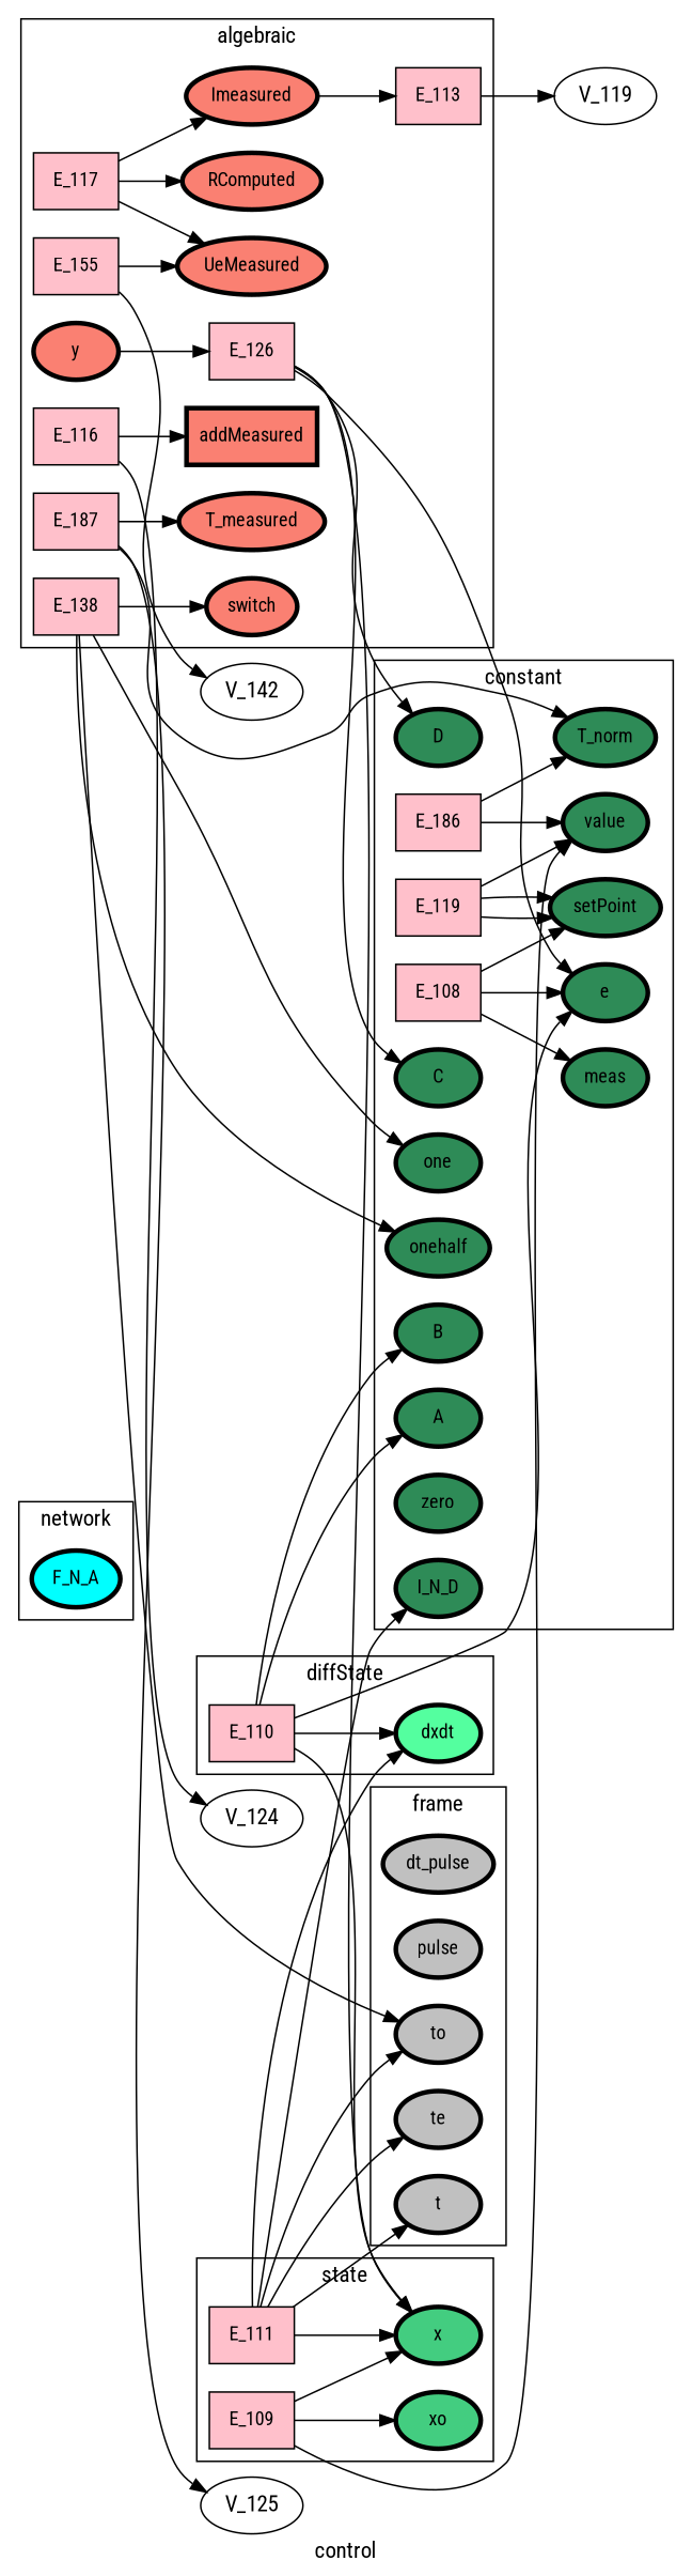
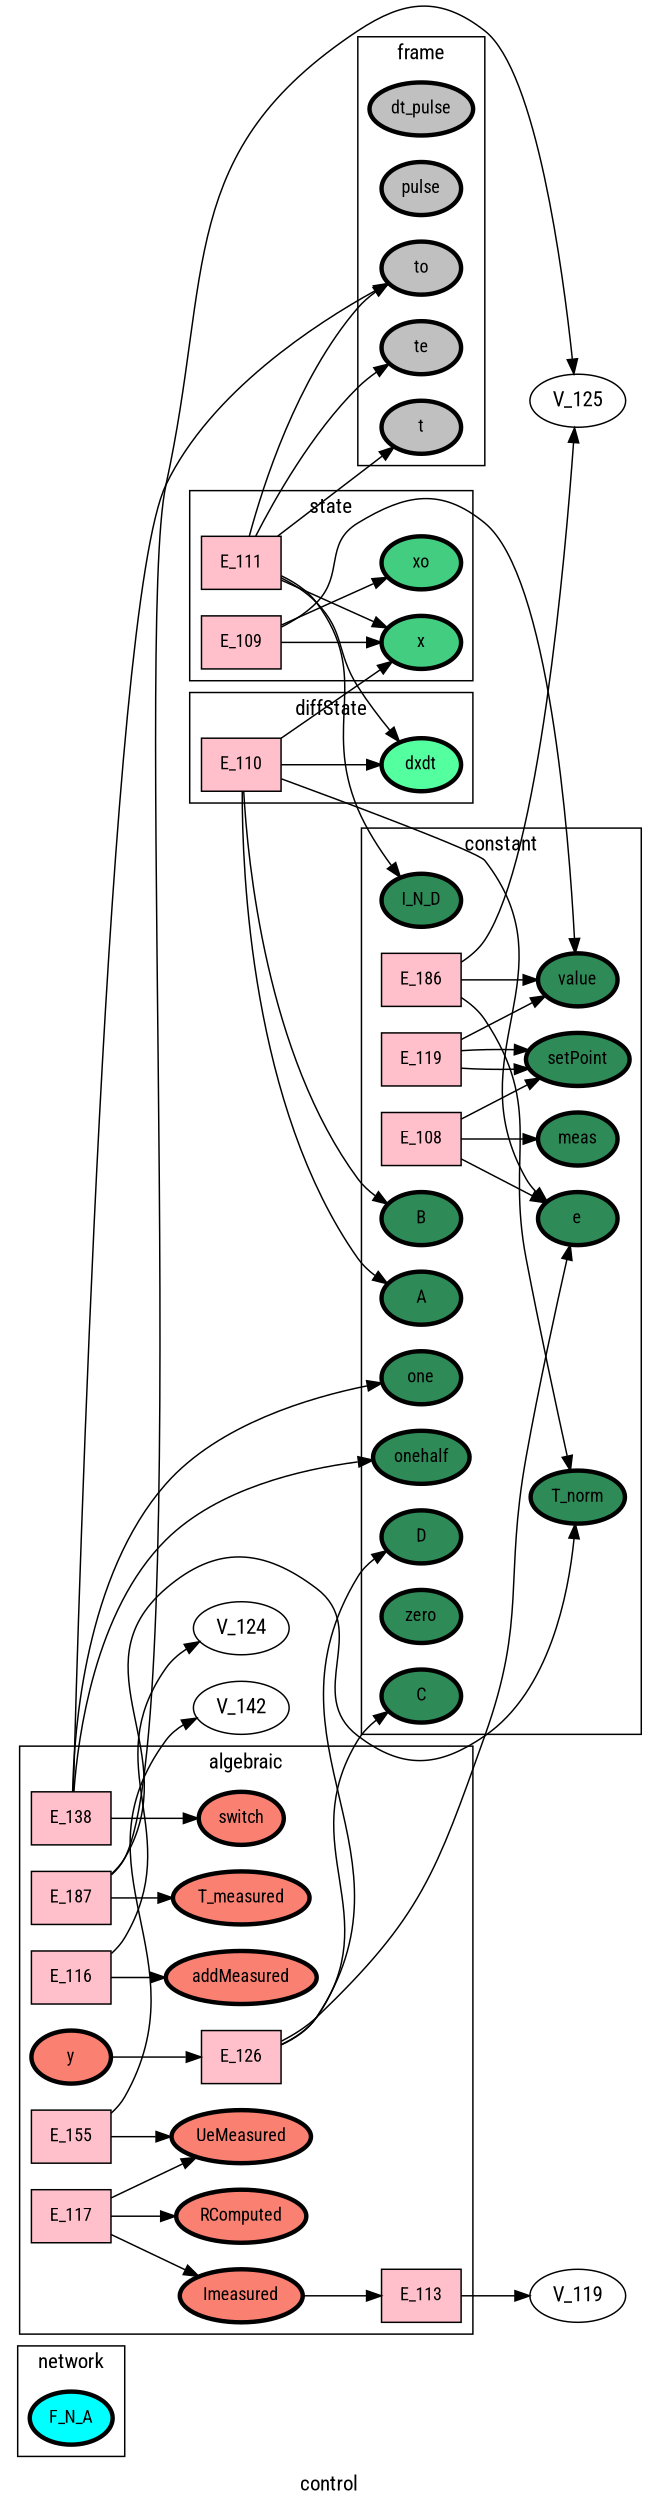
  digraph {
    fontname="Roboto Condensed"
    label=control
    rankdir=LR
    node [fillcolor=pink fontname="Roboto Condensed" fontsize=12 penwidth=3 style=filled]
    edge [fontname="Roboto Condensed" splines=ortho]
    n1 [fillcolor=cyan label=F_N_A]
    n2 [fillcolor=grey label=dt_pulse]
    n3 [fillcolor=grey label=pulse]
    n4 [fillcolor=grey label=t]
    n5 [fillcolor=grey label=to]
    n6 [fillcolor=grey label=te]
    E_111 [shape=box penwidth=""]
    n8 [fillcolor=seagreen3 label=x]
    E_109 [shape=box penwidth=""]
    n10 [fillcolor=seagreen3 label=xo]
    n11 [fillcolor=seagreen label=I_N_D]
    n12 [fillcolor=seagreen label=value]
    E_119 [shape=box penwidth=""]
    n14 [fillcolor=seagreen label=setPoint]
    E_108 [shape=box penwidth=""]
    n16 [fillcolor=seagreen label=e]
    n17 [fillcolor=seagreen label=meas]
    E_186 [shape=box penwidth=""]
    n19 [fillcolor=seagreen label=T_norm]
    n20 [fillcolor=seagreen label=A]
    n21 [fillcolor=seagreen label=B]
    n22 [fillcolor=seagreen label=C]
    n23 [fillcolor=seagreen label=D]
    n24 [fillcolor=seagreen label=one]
    n25 [fillcolor=seagreen label=zero]
    n26 [fillcolor=seagreen label=onehalf]
    n27 [fillcolor=seagreen1 label=dxdt]
    E_110 [shape=box penwidth=""]
    E_113 [shape=box penwidth=""]
    n30 [fillcolor=salmon label=Imeasured]
    n31 [label=E_155 shape=box penwidth=""]
    n32 [fillcolor=salmon label=UeMeasured]
    E_116 [shape=box penwidth=""]
-   n34 [fillcolor=salmon label=addMeasured shape=box]
+   n34 [fillcolor=salmon label=addMeasured]
    E_117 [shape=box penwidth=""]
    n36 [fillcolor=salmon label=RComputed]
    E_126 [shape=box penwidth=""]
    n38 [fillcolor=salmon label=y]
    E_138 [shape=box penwidth=""]
    n40 [fillcolor=salmon label=switch]
    E_187 [shape=box penwidth=""]
    n42 [fillcolor=salmon label=T_measured]
    V_125 [fillcolor="" fontsize="" penwidth="" style=""]
    V_119 [fillcolor="" fontsize="" penwidth="" style=""]
    V_142 [fillcolor="" fontsize="" penwidth="" style=""]
    V_124 [fillcolor="" fontsize="" penwidth="" style=""]
    subgraph cluster_1 {
      label=input
    }
    subgraph cluster_2 {
      label=dataFlow
    }
    subgraph cluster_3 {
      label=output
    }
    subgraph cluster_4 {
      label=network
      n1
    }
    subgraph cluster_5 {
      label=projection
    }
    subgraph cluster_6 {
      label=localIndex
    }
    subgraph cluster_7 {
      label=frame
      n2
      n3
      n4
      n5
      n6
    }
    subgraph cluster_8 {
      label=state
      E_111
      n8
      E_109
      n10
    }
    subgraph cluster_9 {
      label=constant
      n11
      n12
      E_119
      n14
      E_108
      n16
      n17
      E_186
      n19
      n20
      n21
      n22
      n23
      n24
      n25
      n26
    }
    subgraph cluster_10 {
      label=diffState
      n27
      E_110
    }
    subgraph cluster_11 {
      label=algebraic
      E_113
      n30
      n31
      n32
      E_116
      n34
      E_117
      n36
      E_126
      n38
      E_138
      n40
      E_187
      n42
    }
    E_111 -> n4
    E_111 -> n5
    E_111 -> n6
    E_111 -> n8
    E_111 -> n11
    E_111 -> n27
    E_109 -> n8
    E_109 -> n10
    E_109 -> n12
    E_119 -> n12
    E_119 -> n14
    E_119 -> n14
    E_108 -> n14
    E_108 -> n16
    E_108 -> n17
    E_186 -> n12
    E_186 -> n19
+   E_186 -> V_125
    E_110 -> n8
    E_110 -> n16
    E_110 -> n20
    E_110 -> n21
    E_110 -> n27
    E_113 -> V_119
    n30 -> E_113
    n31 -> n32
    n31 -> V_142
    E_116 -> n34
    E_116 -> V_124
    E_117 -> n30
    E_117 -> n32
    E_117 -> n36
-   E_126 -> n8
    E_126 -> n16
    E_126 -> n22
    E_126 -> n23
    n38 -> E_126
    E_138 -> n5
    E_138 -> n24
    E_138 -> n26
    E_138 -> n40
    E_187 -> n19
    E_187 -> n42
    E_187 -> V_125
  }
